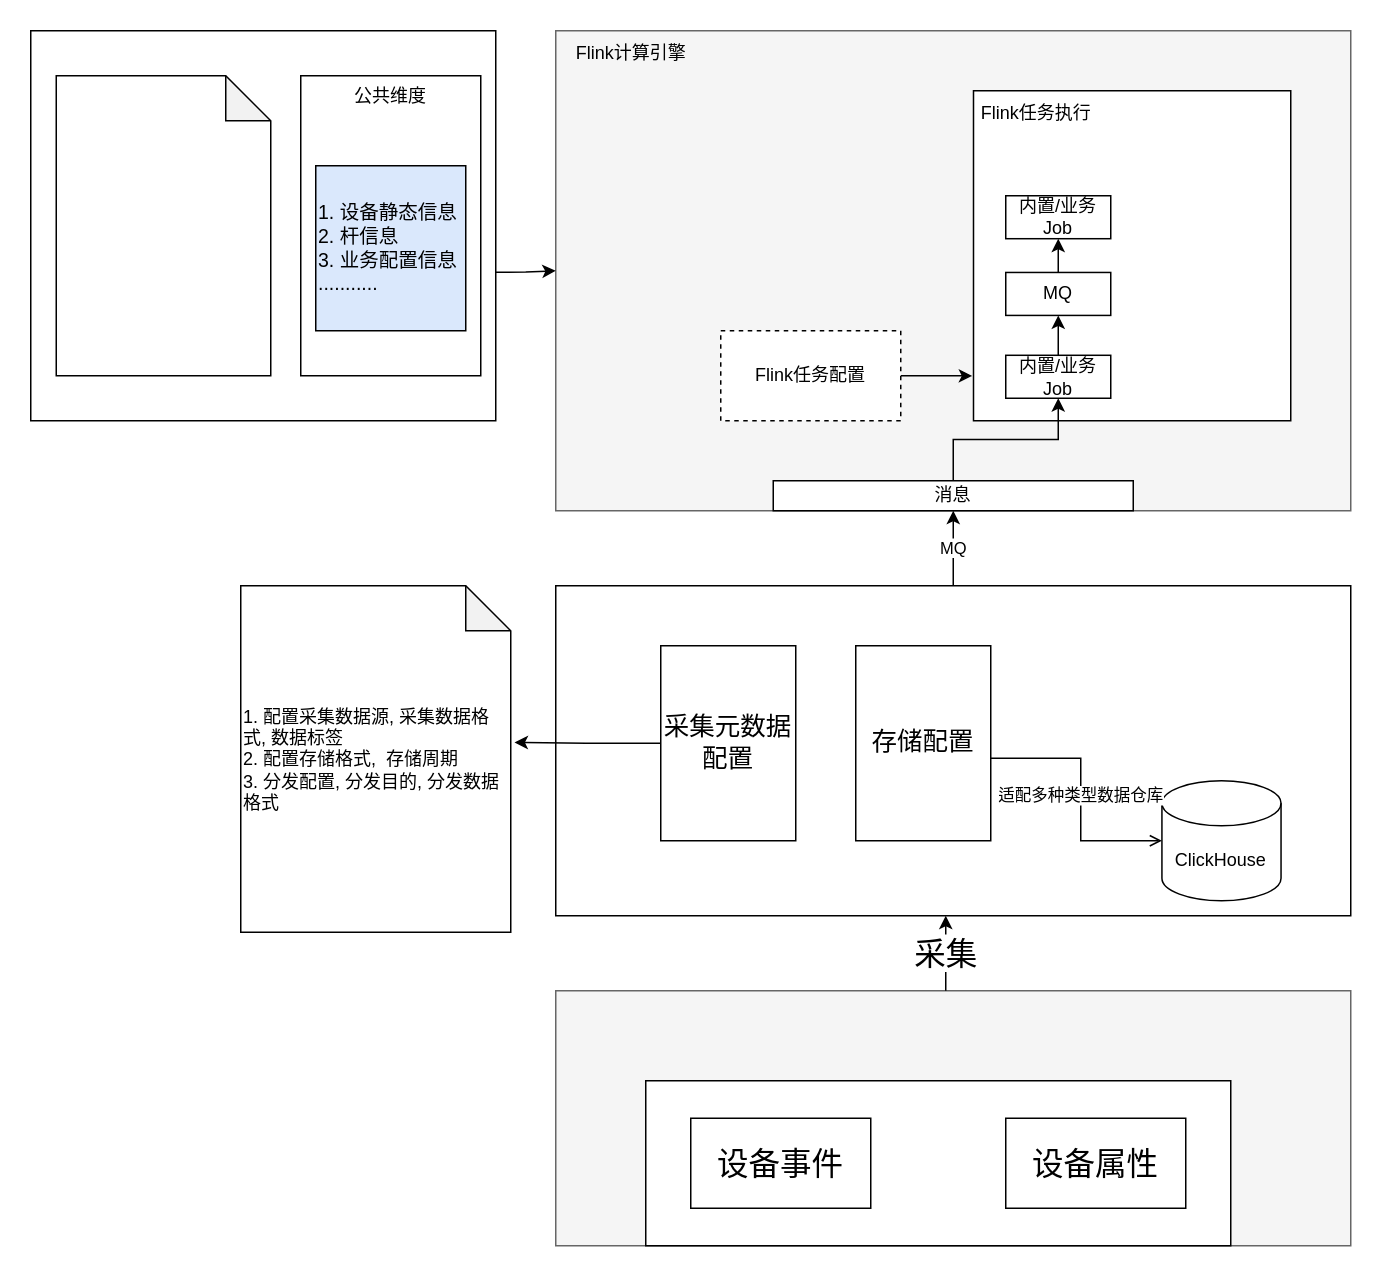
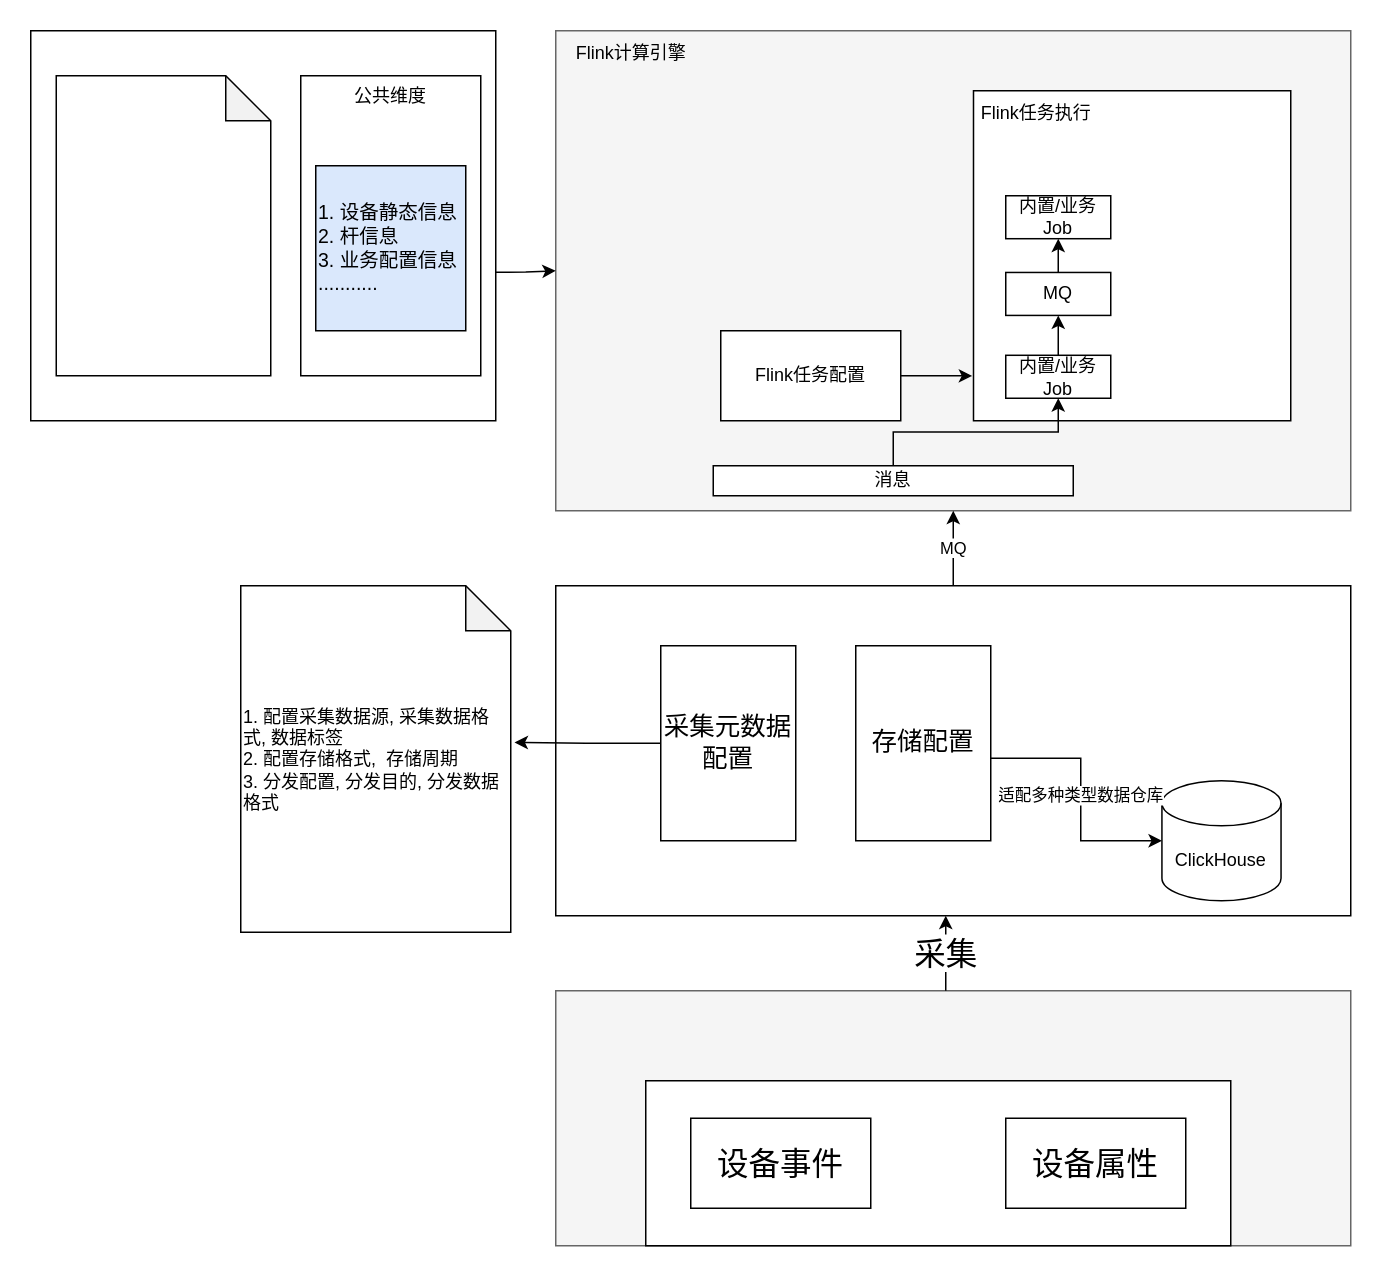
  <mxCell id="0" />
  <mxCell id="1" parent="0" />
  <mxCell id="2" value="" style="rounded=0;whiteSpace=wrap;html=1;fillColor=#f5f5f5;gradientColor=none;strokeColor=#666666;fontSize=21;movable=1;resizable=1;rotatable=1;deletable=1;editable=1;locked=0;connectable=1;" parent="1" vertex="1"><mxGeometry x="370" y="20" width="530" height="320" as="geometry" /></mxCell>
  <mxCell id="3" value="" style="rounded=0;whiteSpace=wrap;html=1;" vertex="1" parent="1"><mxGeometry x="648.5" y="60" width="211.5" height="220" as="geometry" /></mxCell>
  <mxCell id="4" value="" style="rounded=0;whiteSpace=wrap;html=1;fillColor=#f5f5f5;gradientColor=none;strokeColor=#666666;fontSize=21;movable=1;resizable=1;rotatable=1;deletable=1;editable=1;locked=0;connectable=1;" parent="1" vertex="1"><mxGeometry x="370" y="660" width="530" height="170" as="geometry" /></mxCell>
  <mxCell id="5" value="采集" style="edgeStyle=orthogonalEdgeStyle;rounded=0;orthogonalLoop=1;jettySize=auto;html=1;entryX=0.5;entryY=1;entryDx=0;entryDy=0;fontSize=21;" parent="1" edge="1"><mxGeometry relative="1" as="geometry"><mxPoint x="630" y="660" as="sourcePoint" /><mxPoint x="630" y="610" as="targetPoint" /></mxGeometry></mxCell>
  <mxCell id="6" value="" style="rounded=0;whiteSpace=wrap;html=1;" parent="1" vertex="1"><mxGeometry x="430" y="720" width="390" height="110" as="geometry" /></mxCell>
  <mxCell id="7" value="设备事件" style="rounded=0;whiteSpace=wrap;html=1;fontSize=21;" parent="1" vertex="1"><mxGeometry x="460" y="745" width="120" height="60" as="geometry" /></mxCell>
  <mxCell id="8" value="设备属性" style="rounded=0;whiteSpace=wrap;html=1;fontSize=21;" parent="1" vertex="1"><mxGeometry x="670" y="745" width="120" height="60" as="geometry" /></mxCell>
  <mxCell id="9" value="Flink计算引擎" style="text;html=1;align=center;verticalAlign=middle;resizable=0;points=[];autosize=1;strokeColor=none;fillColor=none;" parent="1" vertex="1"><mxGeometry x="370" y="20" width="100" height="30" as="geometry" /></mxCell>
  <mxCell id="10" style="edgeStyle=orthogonalEdgeStyle;rounded=0;orthogonalLoop=1;jettySize=auto;html=1;entryX=0;entryY=0.5;entryDx=0;entryDy=0;exitX=0.997;exitY=0.619;exitDx=0;exitDy=0;exitPerimeter=0;" parent="1" source="11" target="2" edge="1"><mxGeometry relative="1" as="geometry" /></mxCell>
  <mxCell id="11" value="" style="rounded=0;whiteSpace=wrap;html=1;align=left;fontSize=14;" parent="1" vertex="1"><mxGeometry x="20" y="20" width="310" height="260" as="geometry" /></mxCell>
  <mxCell id="12" value="MQ" style="edgeStyle=orthogonalEdgeStyle;rounded=0;orthogonalLoop=1;jettySize=auto;html=1;entryX=0.5;entryY=1;entryDx=0;entryDy=0;" parent="1" source="13" target="2" edge="1"><mxGeometry relative="1" as="geometry" /></mxCell>
  <mxCell id="13" value="" style="rounded=0;whiteSpace=wrap;html=1;container=0;" parent="1" vertex="1"><mxGeometry x="370" y="390" width="530" height="220" as="geometry" /></mxCell>
  <mxCell id="14" value="存储配置" style="whiteSpace=wrap;html=1;fontSize=17;rounded=0;" parent="1" vertex="1"><mxGeometry x="570" y="430" width="90" height="130" as="geometry" /></mxCell>
  <mxCell id="15" value="ClickHouse" style="shape=cylinder3;whiteSpace=wrap;html=1;boundedLbl=1;backgroundOutline=1;size=15;" parent="1" vertex="1"><mxGeometry x="774.118" y="520" width="79.412" height="80" as="geometry" /></mxCell>
- <mxCell id="16" value="适配多种类型数据仓库" style="edgeStyle=orthogonalEdgeStyle;rounded=0;orthogonalLoop=1;jettySize=auto;html=1;entryX=0;entryY=0.5;entryDx=0;entryDy=0;entryPerimeter=0;endArrow=open;" parent="1" source="14" target="15" edge="1"><mxGeometry relative="1" as="geometry"><mxPoint x="734.412" y="564" as="targetPoint" /><Array as="points"><mxPoint x="720" y="505" /><mxPoint x="720" y="560" /></Array></mxGeometry></mxCell>
+ <mxCell id="16" value="适配多种类型数据仓库" style="edgeStyle=orthogonalEdgeStyle;rounded=0;orthogonalLoop=1;jettySize=auto;html=1;entryX=0;entryY=0.5;entryDx=0;entryDy=0;entryPerimeter=0;" parent="1" source="14" target="15" edge="1"><mxGeometry relative="1" as="geometry"><mxPoint x="734.412" y="564" as="targetPoint" /><Array as="points"><mxPoint x="720" y="505" /><mxPoint x="720" y="560" /></Array></mxGeometry></mxCell>
  <mxCell id="17" style="edgeStyle=orthogonalEdgeStyle;rounded=0;orthogonalLoop=1;jettySize=auto;html=1;entryX=1.014;entryY=0.452;entryDx=0;entryDy=0;entryPerimeter=0;" parent="1" source="18" target="19" edge="1"><mxGeometry relative="1" as="geometry" /></mxCell>
  <mxCell id="18" value="采集元数据配置" style="whiteSpace=wrap;html=1;fontSize=17;rounded=0;" parent="1" vertex="1"><mxGeometry x="440" y="430" width="90" height="130" as="geometry" /></mxCell>
  <mxCell id="19" value="1. 配置采集数据源, 采集数据格式, 数据标签&lt;br&gt;2. 配置存储格式,&amp;nbsp; 存储周期&lt;br&gt;3. 分发配置, 分发目的, 分发数据格式" style="shape=note;whiteSpace=wrap;html=1;backgroundOutline=1;darkOpacity=0.05;align=left;" parent="1" vertex="1"><mxGeometry x="160" y="390" width="180" height="231" as="geometry" /></mxCell>
  <mxCell id="20" value="公共维度&lt;br style=&quot;border-color: var(--border-color); font-size: 14px;&quot;&gt;" style="rounded=0;whiteSpace=wrap;html=1;align=center;verticalAlign=top;" parent="1" vertex="1"><mxGeometry x="200" y="50" width="120" height="200" as="geometry" /></mxCell>
  <mxCell id="21" value="1. 设备静态信息&lt;br style=&quot;border-color: var(--border-color); font-size: 13px;&quot;&gt;&lt;span style=&quot;border-color: var(--border-color); font-size: 13px;&quot;&gt;2. 杆信息&lt;/span&gt;&lt;br style=&quot;border-color: var(--border-color); font-size: 13px;&quot;&gt;&lt;div style=&quot;border-color: var(--border-color); font-size: 13px;&quot;&gt;&lt;span style=&quot;border-color: var(--border-color); background-color: initial; font-size: 13px;&quot;&gt;3. 业务配置信息&lt;/span&gt;&lt;/div&gt;&lt;div style=&quot;border-color: var(--border-color); font-size: 13px;&quot;&gt;&lt;span style=&quot;border-color: var(--border-color); background-color: initial; font-size: 13px;&quot;&gt;...........&lt;/span&gt;&lt;/div&gt;" style="rounded=0;whiteSpace=wrap;html=1;align=left;fontSize=13;fillColor=#dae8fc;" parent="1" vertex="1"><mxGeometry x="210" y="110" width="100" height="110" as="geometry" /></mxCell>
  <mxCell id="22" value="" style="shape=note;whiteSpace=wrap;html=1;backgroundOutline=1;darkOpacity=0.05;" parent="1" vertex="1"><mxGeometry x="37" y="50" width="143" height="200" as="geometry" /></mxCell>
  <mxCell id="23" style="edgeStyle=orthogonalEdgeStyle;rounded=0;orthogonalLoop=1;jettySize=auto;html=1;entryX=0.5;entryY=1;entryDx=0;entryDy=0;" edge="1" parent="1" source="24" target="27"><mxGeometry relative="1" as="geometry" /></mxCell>
- <mxCell id="24" value="消息" style="rounded=0;whiteSpace=wrap;html=1;" vertex="1" parent="1"><mxGeometry x="515" y="320" width="240" height="20" as="geometry" /></mxCell>
+ <mxCell id="24" value="消息" style="rounded=0;whiteSpace=wrap;html=1;" vertex="1" parent="1"><mxGeometry x="475" y="310" width="240" height="20" as="geometry" /></mxCell>
  <mxCell id="25" value="Flink任务执行" style="text;html=1;align=center;verticalAlign=middle;resizable=0;points=[];autosize=1;strokeColor=none;fillColor=none;" vertex="1" parent="1"><mxGeometry x="640" y="60" width="100" height="30" as="geometry" /></mxCell>
  <mxCell id="26" value="" style="group" vertex="1" connectable="0" parent="1"><mxGeometry x="670" y="130" width="70" height="135" as="geometry" /></mxCell>
  <mxCell id="27" value="内置/业务Job" style="rounded=0;whiteSpace=wrap;html=1;" parent="26" vertex="1"><mxGeometry y="106.364" width="70" height="28.636" as="geometry" /></mxCell>
  <mxCell id="28" value="内置/业务Job" style="rounded=0;whiteSpace=wrap;html=1;" vertex="1" parent="26"><mxGeometry width="70" height="28.636" as="geometry" /></mxCell>
  <mxCell id="29" style="edgeStyle=orthogonalEdgeStyle;rounded=0;orthogonalLoop=1;jettySize=auto;html=1;" edge="1" parent="26" source="30" target="28"><mxGeometry relative="1" as="geometry" /></mxCell>
  <mxCell id="30" value="MQ" style="rounded=0;whiteSpace=wrap;html=1;" vertex="1" parent="26"><mxGeometry y="51.136" width="70" height="28.636" as="geometry" /></mxCell>
  <mxCell id="31" style="edgeStyle=orthogonalEdgeStyle;rounded=0;orthogonalLoop=1;jettySize=auto;html=1;entryX=0.5;entryY=1;entryDx=0;entryDy=0;" edge="1" parent="26" source="27" target="30"><mxGeometry relative="1" as="geometry" /></mxCell>
  <mxCell id="32" style="edgeStyle=orthogonalEdgeStyle;rounded=0;orthogonalLoop=1;jettySize=auto;html=1;entryX=-0.004;entryY=0.864;entryDx=0;entryDy=0;entryPerimeter=0;" edge="1" parent="1" source="33" target="3"><mxGeometry relative="1" as="geometry" /></mxCell>
- <mxCell id="33" value="Flink任务配置" style="rounded=0;whiteSpace=wrap;html=1;dashed=1;" vertex="1" parent="1"><mxGeometry x="480" y="220" width="120" height="60" as="geometry" /></mxCell>
+ <mxCell id="33" value="Flink任务配置" style="rounded=0;whiteSpace=wrap;html=1;" vertex="1" parent="1"><mxGeometry x="480" y="220" width="120" height="60" as="geometry" /></mxCell>
